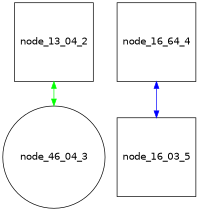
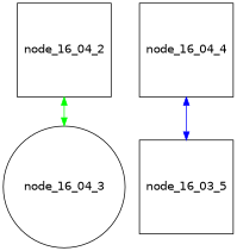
  strict digraph {
    fontname="DejaVu Sans"
    node [fontname="DejaVu Sans" shape=square]
    edge [dir=both fontname="DejaVu Sans"]
-   node_16_04_3 [shape=circle label=node_46_04_3]
-   node_16_04_2 [label=node_13_04_2]
-   node_16_04_4 [label=node_16_64_4]
+   node_16_04_3 [shape=circle]
+   node_16_04_2
+   node_16_04_4
    n4 [label=node_16_03_5]
    subgraph sub_1 {
      node_16_04_2
      node_16_04_4
      n4
      subgraph sub_2 {
        node_16_04_3
      }
    }
    node_16_04_2 -> node_16_04_3 [color=green]
    node_16_04_4 -> n4 [color=blue]
  }
